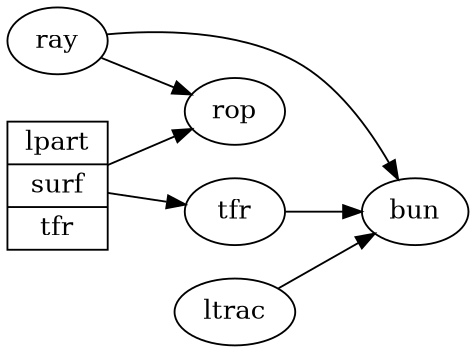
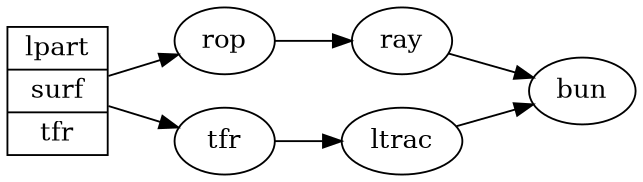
  digraph {
    rankdir=LR
    ray
    rop
    bun
    n4 [label="lpart | surf | tfr" shape=record]
    n5 [label=tfr]
    ltrac
-   ray -> rop
+   rop -> ray
    ray -> bun
    n4 -> rop
    n4 -> n5
-   n5 -> bun
+   n5 -> ltrac
    ltrac -> bun
  }
